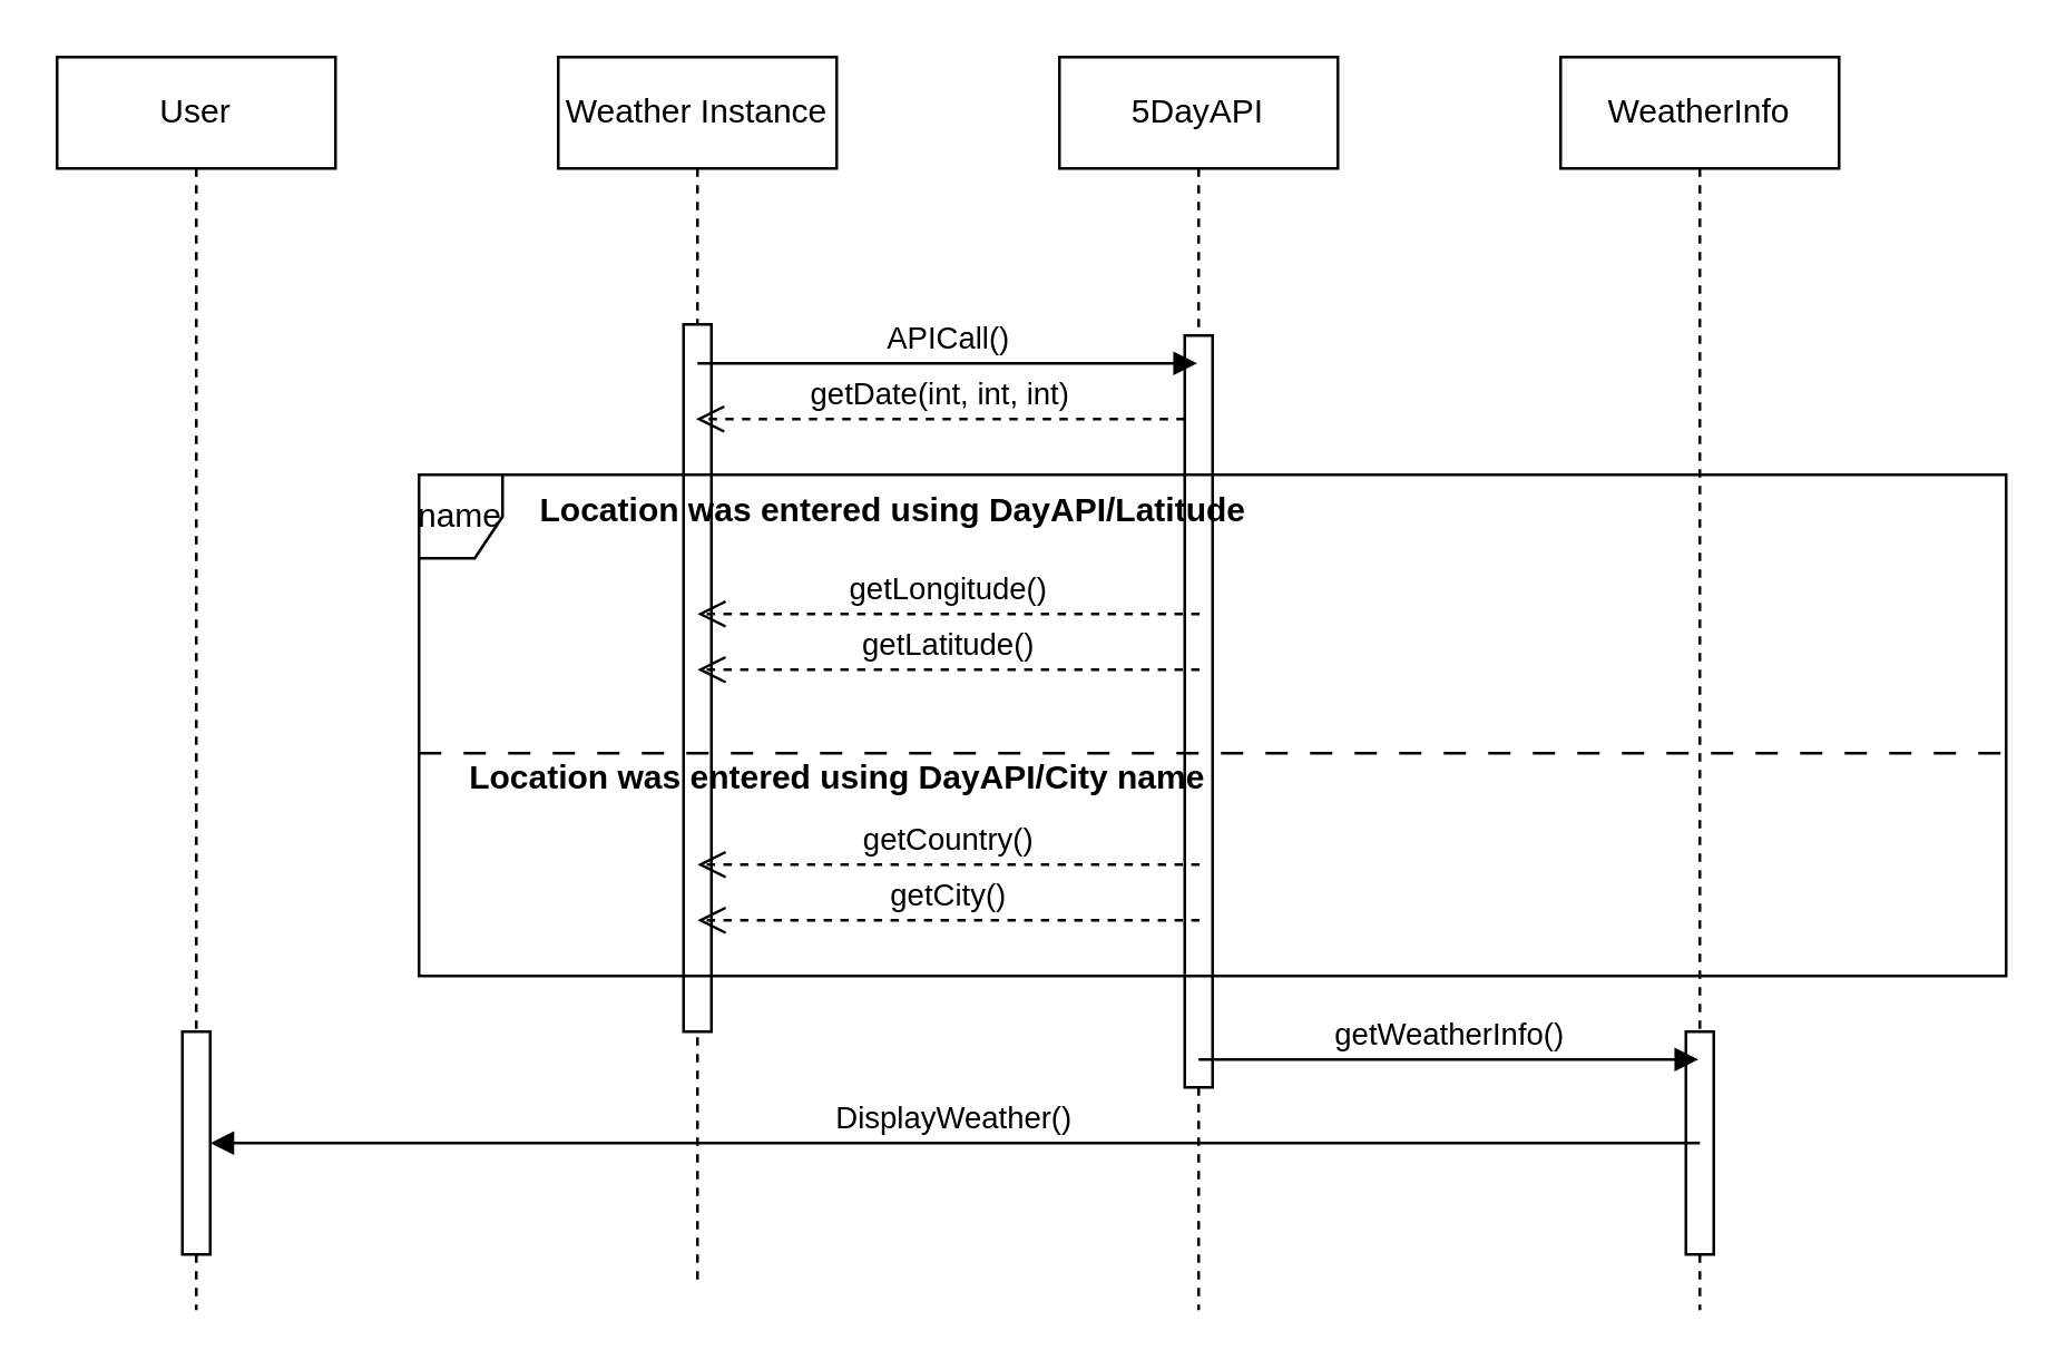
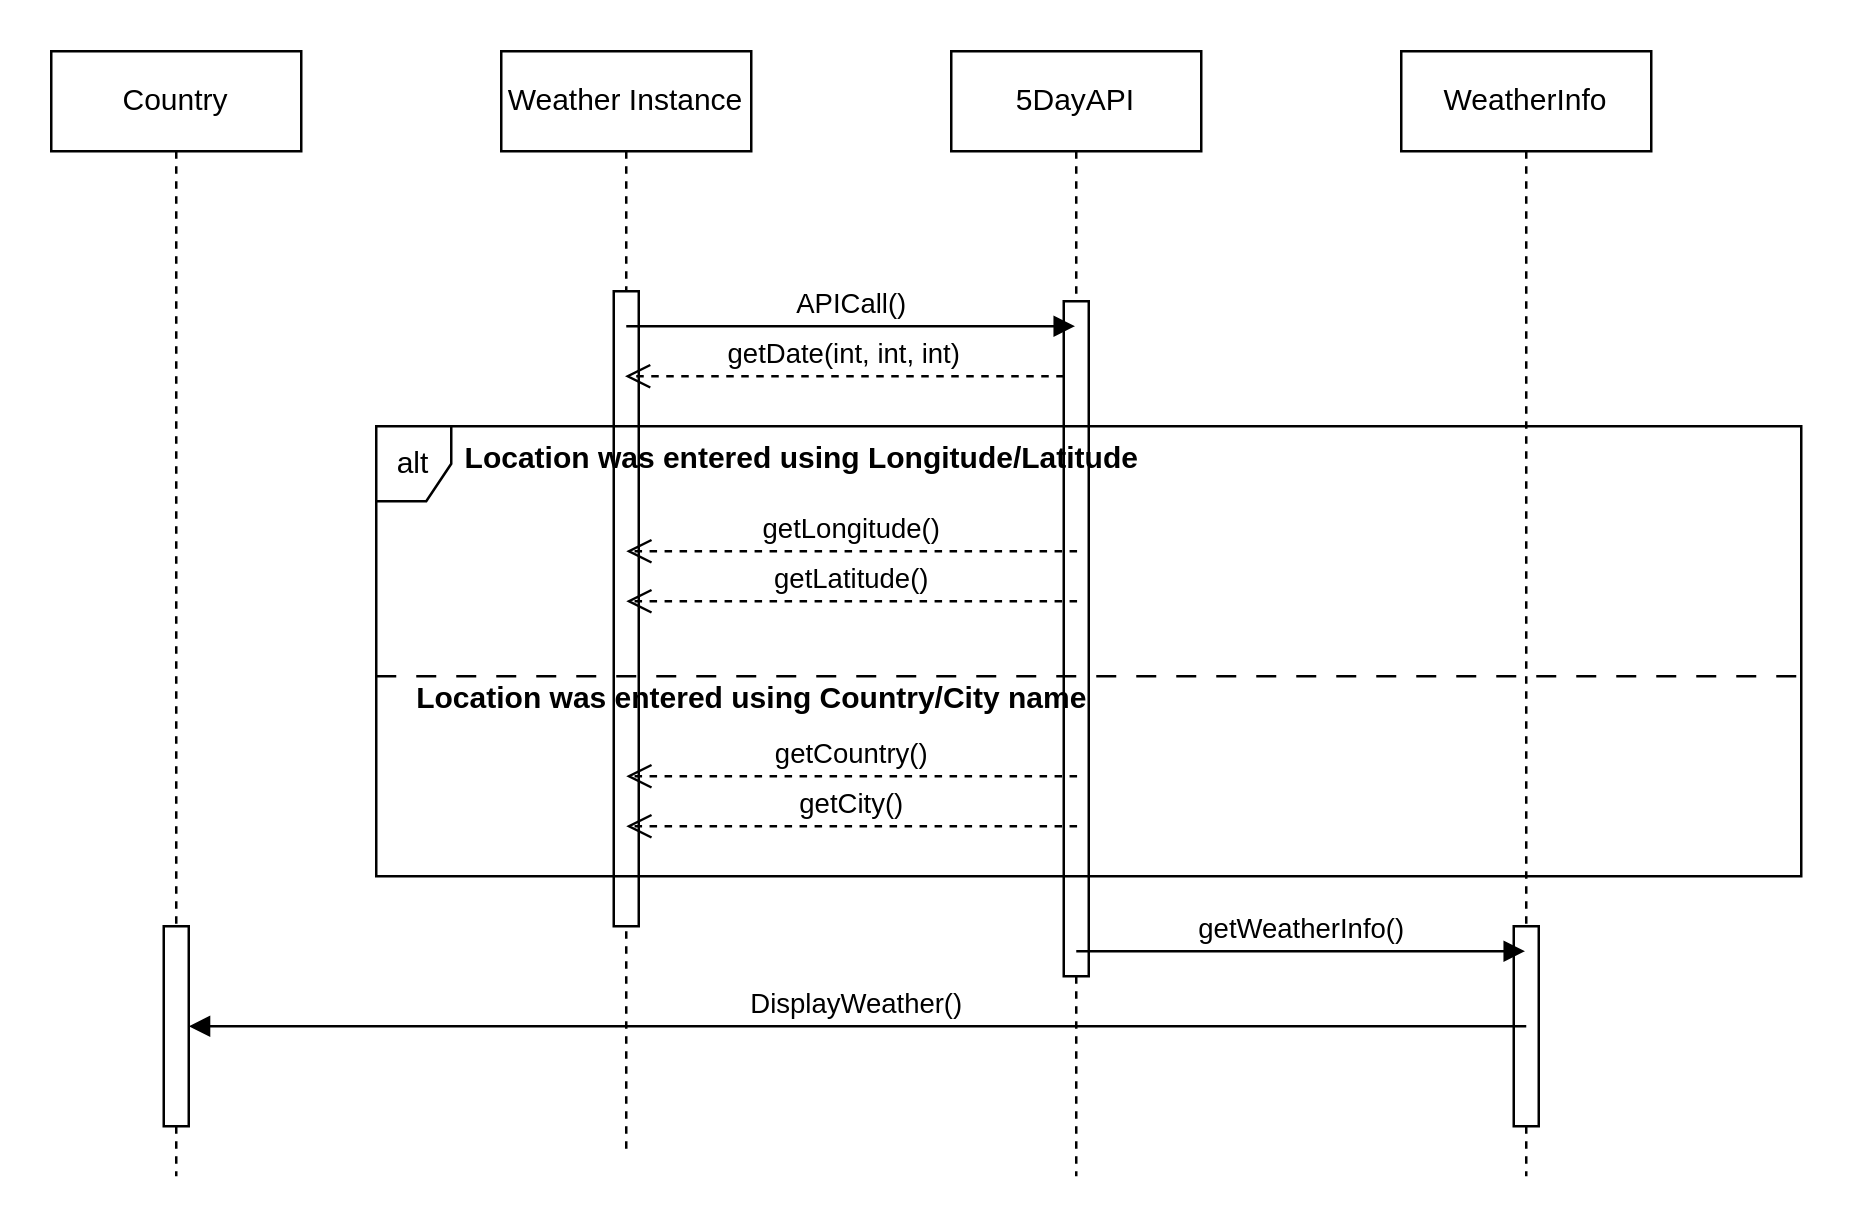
  <mxCell id="0" />
  <mxCell id="1" parent="0" />
- <mxCell id="2" value="User" style="shape=umlLifeline;perimeter=lifelinePerimeter;whiteSpace=wrap;html=1;container=1;dropTarget=0;collapsible=0;recursiveResize=0;outlineConnect=0;portConstraint=eastwest;newEdgeStyle={&quot;curved&quot;:0,&quot;rounded&quot;:0};" vertex="1" parent="1"><mxGeometry x="20" y="20" width="100" height="450" as="geometry" /></mxCell>
+ <mxCell id="2" value="Country" style="shape=umlLifeline;perimeter=lifelinePerimeter;whiteSpace=wrap;html=1;container=1;dropTarget=0;collapsible=0;recursiveResize=0;outlineConnect=0;portConstraint=eastwest;newEdgeStyle={&quot;curved&quot;:0,&quot;rounded&quot;:0};" vertex="1" parent="1"><mxGeometry x="20" y="20" width="100" height="450" as="geometry" /></mxCell>
  <mxCell id="3" value="" style="html=1;points=[[0,0,0,0,5],[0,1,0,0,-5],[1,0,0,0,5],[1,1,0,0,-5]];perimeter=orthogonalPerimeter;outlineConnect=0;targetShapes=umlLifeline;portConstraint=eastwest;newEdgeStyle={&quot;curved&quot;:0,&quot;rounded&quot;:0};" vertex="1" parent="2"><mxGeometry x="45" y="350" width="10" height="80" as="geometry" /></mxCell>
  <mxCell id="4" value="Weather Instance" style="shape=umlLifeline;perimeter=lifelinePerimeter;whiteSpace=wrap;html=1;container=1;dropTarget=0;collapsible=0;recursiveResize=0;outlineConnect=0;portConstraint=eastwest;newEdgeStyle={&quot;curved&quot;:0,&quot;rounded&quot;:0};" vertex="1" parent="1"><mxGeometry x="200" y="20" width="100" height="440" as="geometry" /></mxCell>
  <mxCell id="5" value="" style="html=1;points=[[0,0,0,0,5],[0,1,0,0,-5],[1,0,0,0,5],[1,1,0,0,-5]];perimeter=orthogonalPerimeter;outlineConnect=0;targetShapes=umlLifeline;portConstraint=eastwest;newEdgeStyle={&quot;curved&quot;:0,&quot;rounded&quot;:0};" vertex="1" parent="4"><mxGeometry x="45" y="96" width="10" height="254" as="geometry" /></mxCell>
  <mxCell id="6" value="5DayAPI" style="shape=umlLifeline;perimeter=lifelinePerimeter;whiteSpace=wrap;html=1;container=1;dropTarget=0;collapsible=0;recursiveResize=0;outlineConnect=0;portConstraint=eastwest;newEdgeStyle={&quot;curved&quot;:0,&quot;rounded&quot;:0};" vertex="1" parent="1"><mxGeometry x="380" y="20" width="100" height="450" as="geometry" /></mxCell>
  <mxCell id="7" value="" style="html=1;points=[[0,0,0,0,5],[0,1,0,0,-5],[1,0,0,0,5],[1,1,0,0,-5]];perimeter=orthogonalPerimeter;outlineConnect=0;targetShapes=umlLifeline;portConstraint=eastwest;newEdgeStyle={&quot;curved&quot;:0,&quot;rounded&quot;:0};" vertex="1" parent="6"><mxGeometry x="45" y="100" width="10" height="270" as="geometry" /></mxCell>
  <mxCell id="8" value="WeatherInfo" style="shape=umlLifeline;perimeter=lifelinePerimeter;whiteSpace=wrap;html=1;container=1;dropTarget=0;collapsible=0;recursiveResize=0;outlineConnect=0;portConstraint=eastwest;newEdgeStyle={&quot;curved&quot;:0,&quot;rounded&quot;:0};" vertex="1" parent="1"><mxGeometry x="560" y="20" width="100" height="450" as="geometry" /></mxCell>
  <mxCell id="9" value="" style="html=1;points=[[0,0,0,0,5],[0,1,0,0,-5],[1,0,0,0,5],[1,1,0,0,-5]];perimeter=orthogonalPerimeter;outlineConnect=0;targetShapes=umlLifeline;portConstraint=eastwest;newEdgeStyle={&quot;curved&quot;:0,&quot;rounded&quot;:0};" vertex="1" parent="8"><mxGeometry x="45" y="350" width="10" height="80" as="geometry" /></mxCell>
  <mxCell id="10" value="APICall()" style="html=1;verticalAlign=bottom;endArrow=block;curved=0;rounded=0;" edge="1" parent="1" target="6"><mxGeometry width="80" relative="1" as="geometry"><mxPoint x="250" y="130" as="sourcePoint" /><mxPoint x="330" y="130" as="targetPoint" /></mxGeometry></mxCell>
  <mxCell id="11" value="getDate(int, int, int)" style="html=1;verticalAlign=bottom;endArrow=open;dashed=1;endSize=8;curved=0;rounded=0;" edge="1" parent="1"><mxGeometry relative="1" as="geometry"><mxPoint x="425" y="150" as="sourcePoint" /><mxPoint x="249.5" y="150" as="targetPoint" /></mxGeometry></mxCell>
- <mxCell id="12" value="name" style="shape=umlFrame;whiteSpace=wrap;html=1;pointerEvents=0;width=30;height=30;" vertex="1" parent="1"><mxGeometry x="150" y="170" width="570" height="180" as="geometry" /></mxCell>
+ <mxCell id="12" value="alt" style="shape=umlFrame;whiteSpace=wrap;html=1;pointerEvents=0;width=30;height=30;" vertex="1" parent="1"><mxGeometry x="150" y="170" width="570" height="180" as="geometry" /></mxCell>
  <mxCell id="13" value="" style="line;strokeWidth=1;fillColor=none;align=left;verticalAlign=middle;spacingTop=-1;spacingLeft=3;spacingRight=3;rotatable=0;labelPosition=right;points=[];portConstraint=eastwest;strokeColor=inherit;dashed=1;dashPattern=8 8;" vertex="1" parent="1"><mxGeometry x="150" y="266" width="570" height="8" as="geometry" /></mxCell>
  <mxCell id="14" value="getLongitude()" style="html=1;verticalAlign=bottom;endArrow=open;dashed=1;endSize=8;curved=0;rounded=0;" edge="1" parent="1"><mxGeometry relative="1" as="geometry"><mxPoint x="430.33" y="220" as="sourcePoint" /><mxPoint x="250" y="220" as="targetPoint" /></mxGeometry></mxCell>
  <mxCell id="15" value="getLatitude()" style="html=1;verticalAlign=bottom;endArrow=open;dashed=1;endSize=8;curved=0;rounded=0;" edge="1" parent="1"><mxGeometry relative="1" as="geometry"><mxPoint x="430.33" y="240" as="sourcePoint" /><mxPoint x="250" y="240" as="targetPoint" /></mxGeometry></mxCell>
  <mxCell id="16" value="getCountry()" style="html=1;verticalAlign=bottom;endArrow=open;dashed=1;endSize=8;curved=0;rounded=0;" edge="1" parent="1"><mxGeometry relative="1" as="geometry"><mxPoint x="430.33" y="310" as="sourcePoint" /><mxPoint x="250" y="310" as="targetPoint" /></mxGeometry></mxCell>
  <mxCell id="17" value="getCity()" style="html=1;verticalAlign=bottom;endArrow=open;dashed=1;endSize=8;curved=0;rounded=0;" edge="1" parent="1"><mxGeometry relative="1" as="geometry"><mxPoint x="430.33" y="330" as="sourcePoint" /><mxPoint x="250" y="330" as="targetPoint" /></mxGeometry></mxCell>
- <mxCell id="18" value="Location was entered using DayAPI/Latitude" style="text;align=center;fontStyle=1;verticalAlign=middle;spacingLeft=3;spacingRight=3;strokeColor=none;rotatable=0;points=[[0,0.5],[1,0.5]];portConstraint=eastwest;html=1;" vertex="1" parent="1"><mxGeometry x="280" y="170" width="80" height="26" as="geometry" /></mxCell>
- <mxCell id="19" value="Location was entered using DayAPI/City name" style="text;align=center;fontStyle=1;verticalAlign=middle;spacingLeft=3;spacingRight=3;strokeColor=none;rotatable=0;points=[[0,0.5],[1,0.5]];portConstraint=eastwest;html=1;" vertex="1" parent="1"><mxGeometry x="260" y="266" width="80" height="26" as="geometry" /></mxCell>
+ <mxCell id="18" value="Location was entered using Longitude/Latitude" style="text;align=center;fontStyle=1;verticalAlign=middle;spacingLeft=3;spacingRight=3;strokeColor=none;rotatable=0;points=[[0,0.5],[1,0.5]];portConstraint=eastwest;html=1;" vertex="1" parent="1"><mxGeometry x="280" y="170" width="80" height="26" as="geometry" /></mxCell>
+ <mxCell id="19" value="Location was entered using Country/City name" style="text;align=center;fontStyle=1;verticalAlign=middle;spacingLeft=3;spacingRight=3;strokeColor=none;rotatable=0;points=[[0,0.5],[1,0.5]];portConstraint=eastwest;html=1;" vertex="1" parent="1"><mxGeometry x="260" y="266" width="80" height="26" as="geometry" /></mxCell>
  <mxCell id="20" value="getWeatherInfo()" style="html=1;verticalAlign=bottom;endArrow=block;curved=0;rounded=0;" edge="1" parent="1" target="8"><mxGeometry width="80" relative="1" as="geometry"><mxPoint x="430" y="380" as="sourcePoint" /><mxPoint x="510" y="380" as="targetPoint" /></mxGeometry></mxCell>
  <mxCell id="21" value="DisplayWeather()" style="html=1;verticalAlign=bottom;endArrow=block;curved=0;rounded=0;" edge="1" parent="1" target="3"><mxGeometry width="80" relative="1" as="geometry"><mxPoint x="610" y="410" as="sourcePoint" /><mxPoint x="90" y="410" as="targetPoint" /></mxGeometry></mxCell>
